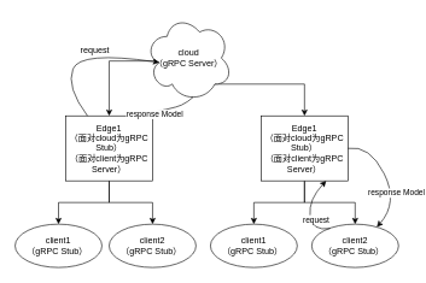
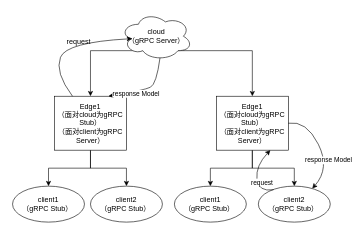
  <mxCell id="0" />
  <mxCell id="1" parent="0" />
  <mxCell id="2" style="edgeStyle=orthogonalEdgeStyle;rounded=0;orthogonalLoop=1;jettySize=auto;html=1;exitX=0.31;exitY=0.8;exitDx=0;exitDy=0;exitPerimeter=0;entryX=0.5;entryY=0;entryDx=0;entryDy=0;" edge="1" parent="1" source="4" target="7"><mxGeometry relative="1" as="geometry"><Array as="points"><mxPoint x="150" y="84" /></Array></mxGeometry></mxCell>
  <mxCell id="3" style="edgeStyle=orthogonalEdgeStyle;rounded=0;orthogonalLoop=1;jettySize=auto;html=1;exitX=0.8;exitY=0.8;exitDx=0;exitDy=0;exitPerimeter=0;entryX=0.5;entryY=0;entryDx=0;entryDy=0;" edge="1" parent="1" source="4" target="14"><mxGeometry relative="1" as="geometry"><mxPoint x="380" y="160" as="targetPoint" /></mxGeometry></mxCell>
- <mxCell id="4" value="cloud&lt;br&gt;（gRPC Server）" style="ellipse;shape=cloud;whiteSpace=wrap;html=1;" vertex="1" parent="1"><mxGeometry x="200" y="20" width="120" height="120" as="geometry" /></mxCell>
+ <mxCell id="4" value="cloud&lt;br&gt;（gRPC Server）" style="ellipse;shape=cloud;whiteSpace=wrap;html=1;" vertex="1" parent="1"><mxGeometry x="200" y="20" width="120" height="80" as="geometry" /></mxCell>
  <mxCell id="5" value="" style="edgeStyle=orthogonalEdgeStyle;rounded=0;orthogonalLoop=1;jettySize=auto;html=1;" edge="1" parent="1" source="7" target="16"><mxGeometry relative="1" as="geometry" /></mxCell>
  <mxCell id="6" value="" style="edgeStyle=orthogonalEdgeStyle;rounded=0;orthogonalLoop=1;jettySize=auto;html=1;" edge="1" parent="1" source="7" target="17"><mxGeometry relative="1" as="geometry" /></mxCell>
  <mxCell id="7" value="Edge1&lt;br&gt;（面对cloud为gRPC Stub）&lt;br&gt;（面对client为gRPC Server）" style="rounded=0;whiteSpace=wrap;html=1;" vertex="1" parent="1"><mxGeometry x="90" y="160" width="120" height="90" as="geometry" /></mxCell>
  <mxCell id="8" value="" style="curved=1;endArrow=classic;html=1;rounded=0;entryX=0.16;entryY=0.55;entryDx=0;entryDy=0;entryPerimeter=0;exitX=0.25;exitY=0;exitDx=0;exitDy=0;" edge="1" parent="1" source="7" target="4"><mxGeometry width="50" height="50" relative="1" as="geometry"><mxPoint x="110" y="120" as="sourcePoint" /><mxPoint x="160" y="70" as="targetPoint" /><Array as="points"><mxPoint x="90" y="120" /><mxPoint x="110" y="70" /></Array></mxGeometry></mxCell>
  <mxCell id="9" value="request" style="text;html=1;align=center;verticalAlign=middle;resizable=0;points=[];autosize=1;strokeColor=none;fillColor=none;" vertex="1" parent="1"><mxGeometry x="100" y="60" width="60" height="20" as="geometry" /></mxCell>
  <mxCell id="10" value="" style="curved=1;endArrow=classic;html=1;rounded=0;entryX=0.75;entryY=0;entryDx=0;entryDy=0;exitX=0.55;exitY=0.95;exitDx=0;exitDy=0;exitPerimeter=0;" edge="1" parent="1" source="4" target="7"><mxGeometry width="50" height="50" relative="1" as="geometry"><mxPoint x="240" y="180" as="sourcePoint" /><mxPoint x="290" y="130" as="targetPoint" /><Array as="points"><mxPoint x="260" y="140" /><mxPoint x="240" y="150" /></Array></mxGeometry></mxCell>
  <mxCell id="11" value="response Model" style="edgeLabel;html=1;align=center;verticalAlign=middle;resizable=0;points=[];" vertex="1" connectable="0" parent="10"><mxGeometry x="0.28" y="3" relative="1" as="geometry"><mxPoint as="offset" /></mxGeometry></mxCell>
  <mxCell id="12" value="" style="edgeStyle=orthogonalEdgeStyle;rounded=0;orthogonalLoop=1;jettySize=auto;html=1;" edge="1" parent="1" source="14" target="15"><mxGeometry relative="1" as="geometry" /></mxCell>
  <mxCell id="13" value="" style="edgeStyle=orthogonalEdgeStyle;rounded=0;orthogonalLoop=1;jettySize=auto;html=1;" edge="1" parent="1" source="14" target="18"><mxGeometry relative="1" as="geometry" /></mxCell>
  <mxCell id="14" value="Edge1&lt;br&gt;（面对cloud为gRPC Stub）&lt;br&gt;（面对client为gRPC Server）" style="rounded=0;whiteSpace=wrap;html=1;" vertex="1" parent="1"><mxGeometry x="360" y="160" width="120" height="90" as="geometry" /></mxCell>
  <mxCell id="15" value="&lt;span style=&quot;&quot;&gt;client1&lt;/span&gt;&lt;br style=&quot;&quot;&gt;&lt;span style=&quot;&quot;&gt;（gRPC Stub）&amp;nbsp;&lt;/span&gt;" style="ellipse;whiteSpace=wrap;html=1;rounded=0;" vertex="1" parent="1"><mxGeometry x="290" y="310" width="120" height="60" as="geometry" /></mxCell>
  <mxCell id="16" value="&lt;span style=&quot;&quot;&gt;client1&lt;/span&gt;&lt;br style=&quot;&quot;&gt;&lt;span style=&quot;&quot;&gt;（gRPC Stub）&amp;nbsp;&lt;/span&gt;" style="ellipse;whiteSpace=wrap;html=1;rounded=0;" vertex="1" parent="1"><mxGeometry x="20" y="310" width="120" height="60" as="geometry" /></mxCell>
  <mxCell id="17" value="&lt;span style=&quot;&quot;&gt;client2&lt;/span&gt;&lt;br style=&quot;&quot;&gt;&lt;span style=&quot;&quot;&gt;（gRPC Stub）&amp;nbsp;&lt;/span&gt;" style="ellipse;whiteSpace=wrap;html=1;rounded=0;" vertex="1" parent="1"><mxGeometry x="150" y="310" width="120" height="60" as="geometry" /></mxCell>
  <mxCell id="18" value="&lt;span style=&quot;&quot;&gt;client2&lt;/span&gt;&lt;br style=&quot;&quot;&gt;&lt;span style=&quot;&quot;&gt;（gRPC Stub）&amp;nbsp;&lt;/span&gt;" style="ellipse;whiteSpace=wrap;html=1;rounded=0;" vertex="1" parent="1"><mxGeometry x="430" y="310" width="120" height="60" as="geometry" /></mxCell>
  <mxCell id="19" value="" style="curved=1;endArrow=classic;html=1;rounded=0;entryX=0.75;entryY=0;entryDx=0;entryDy=0;exitX=1;exitY=0.5;exitDx=0;exitDy=0;" edge="1" parent="1" source="14"><mxGeometry width="50" height="50" relative="1" as="geometry"><mxPoint x="606" y="250" as="sourcePoint" /><mxPoint x="520" y="314" as="targetPoint" /><Array as="points"><mxPoint x="510" y="200" /><mxPoint x="550" y="280" /></Array></mxGeometry></mxCell>
  <mxCell id="20" value="response Model" style="edgeLabel;html=1;align=center;verticalAlign=middle;resizable=0;points=[];" vertex="1" connectable="0" parent="19"><mxGeometry x="0.28" y="3" relative="1" as="geometry"><mxPoint as="offset" /></mxGeometry></mxCell>
  <mxCell id="21" value="" style="curved=1;endArrow=classic;html=1;rounded=0;entryX=0.75;entryY=1;entryDx=0;entryDy=0;exitX=0.25;exitY=0;exitDx=0;exitDy=0;" edge="1" parent="1" target="14"><mxGeometry width="50" height="50" relative="1" as="geometry"><mxPoint x="455.4" y="316" as="sourcePoint" /><mxPoint x="554.6" y="220" as="targetPoint" /><Array as="points"><mxPoint x="430" y="320" /><mxPoint x="425.4" y="276" /></Array></mxGeometry></mxCell>
  <mxCell id="22" value="request" style="edgeLabel;html=1;align=center;verticalAlign=middle;resizable=0;points=[];" vertex="1" connectable="0" parent="21"><mxGeometry x="-0.206" y="-7" relative="1" as="geometry"><mxPoint as="offset" /></mxGeometry></mxCell>
